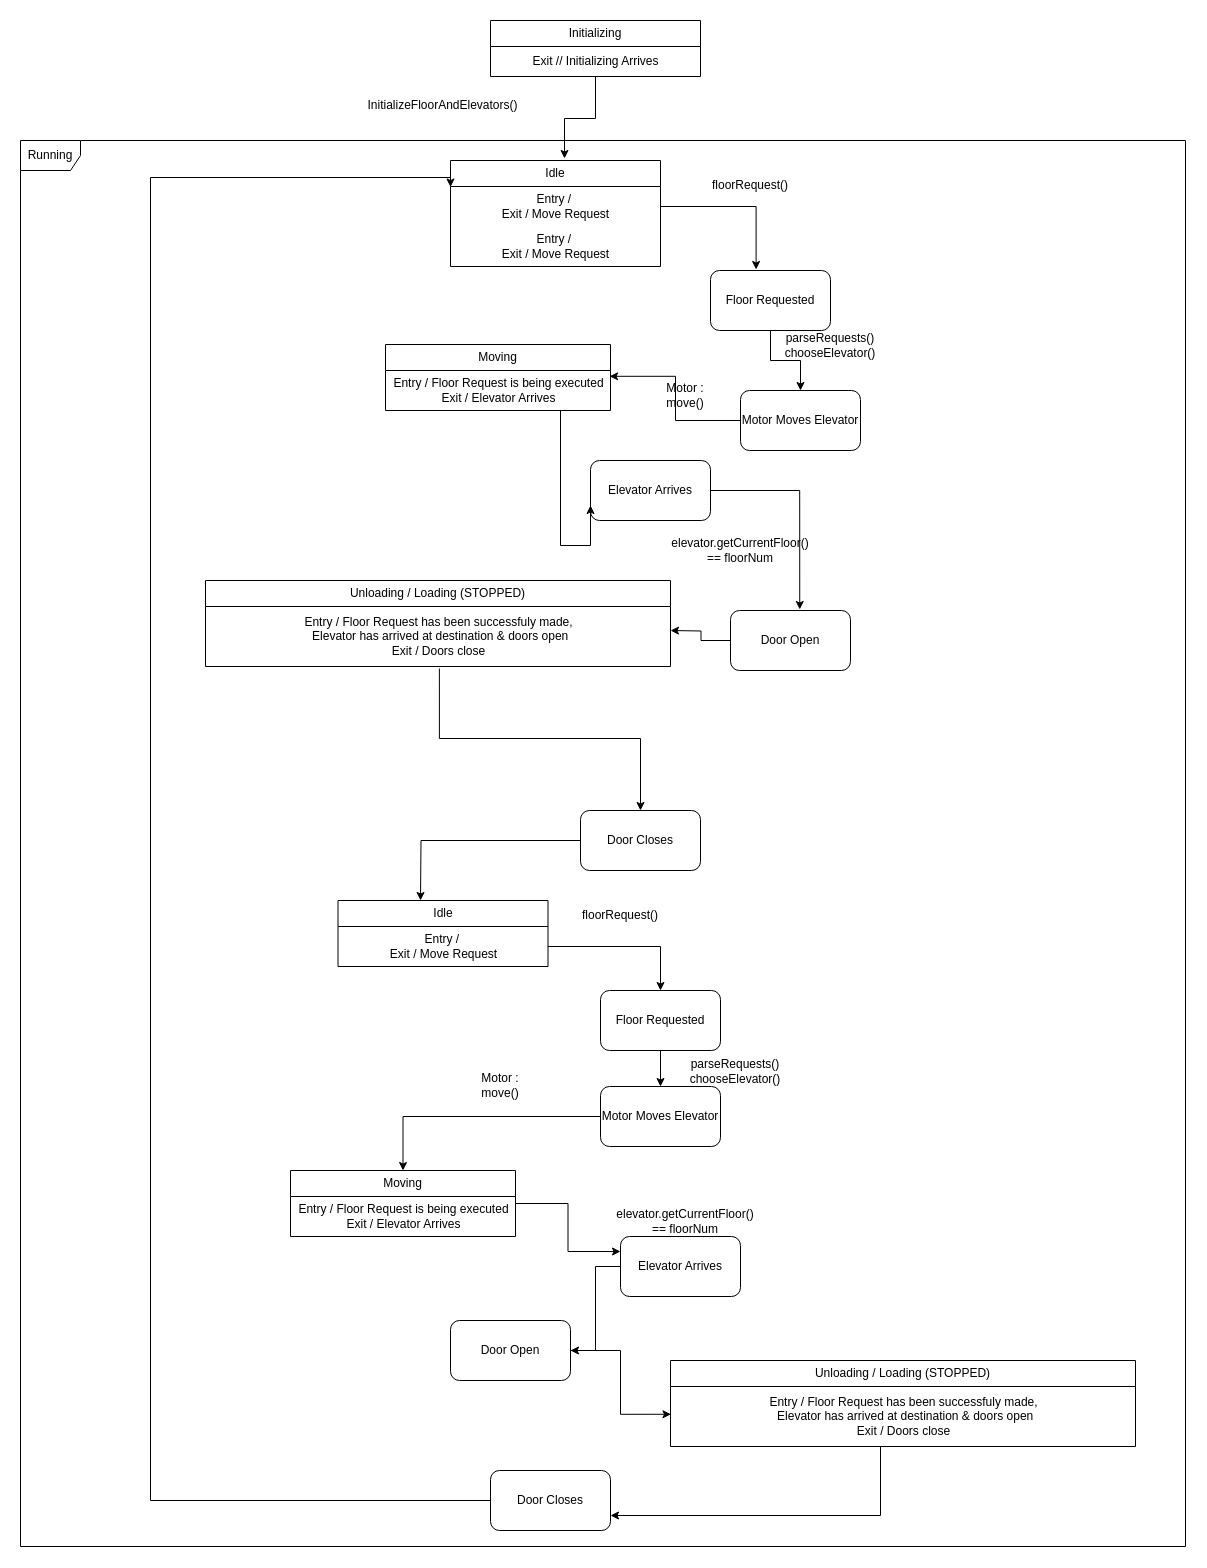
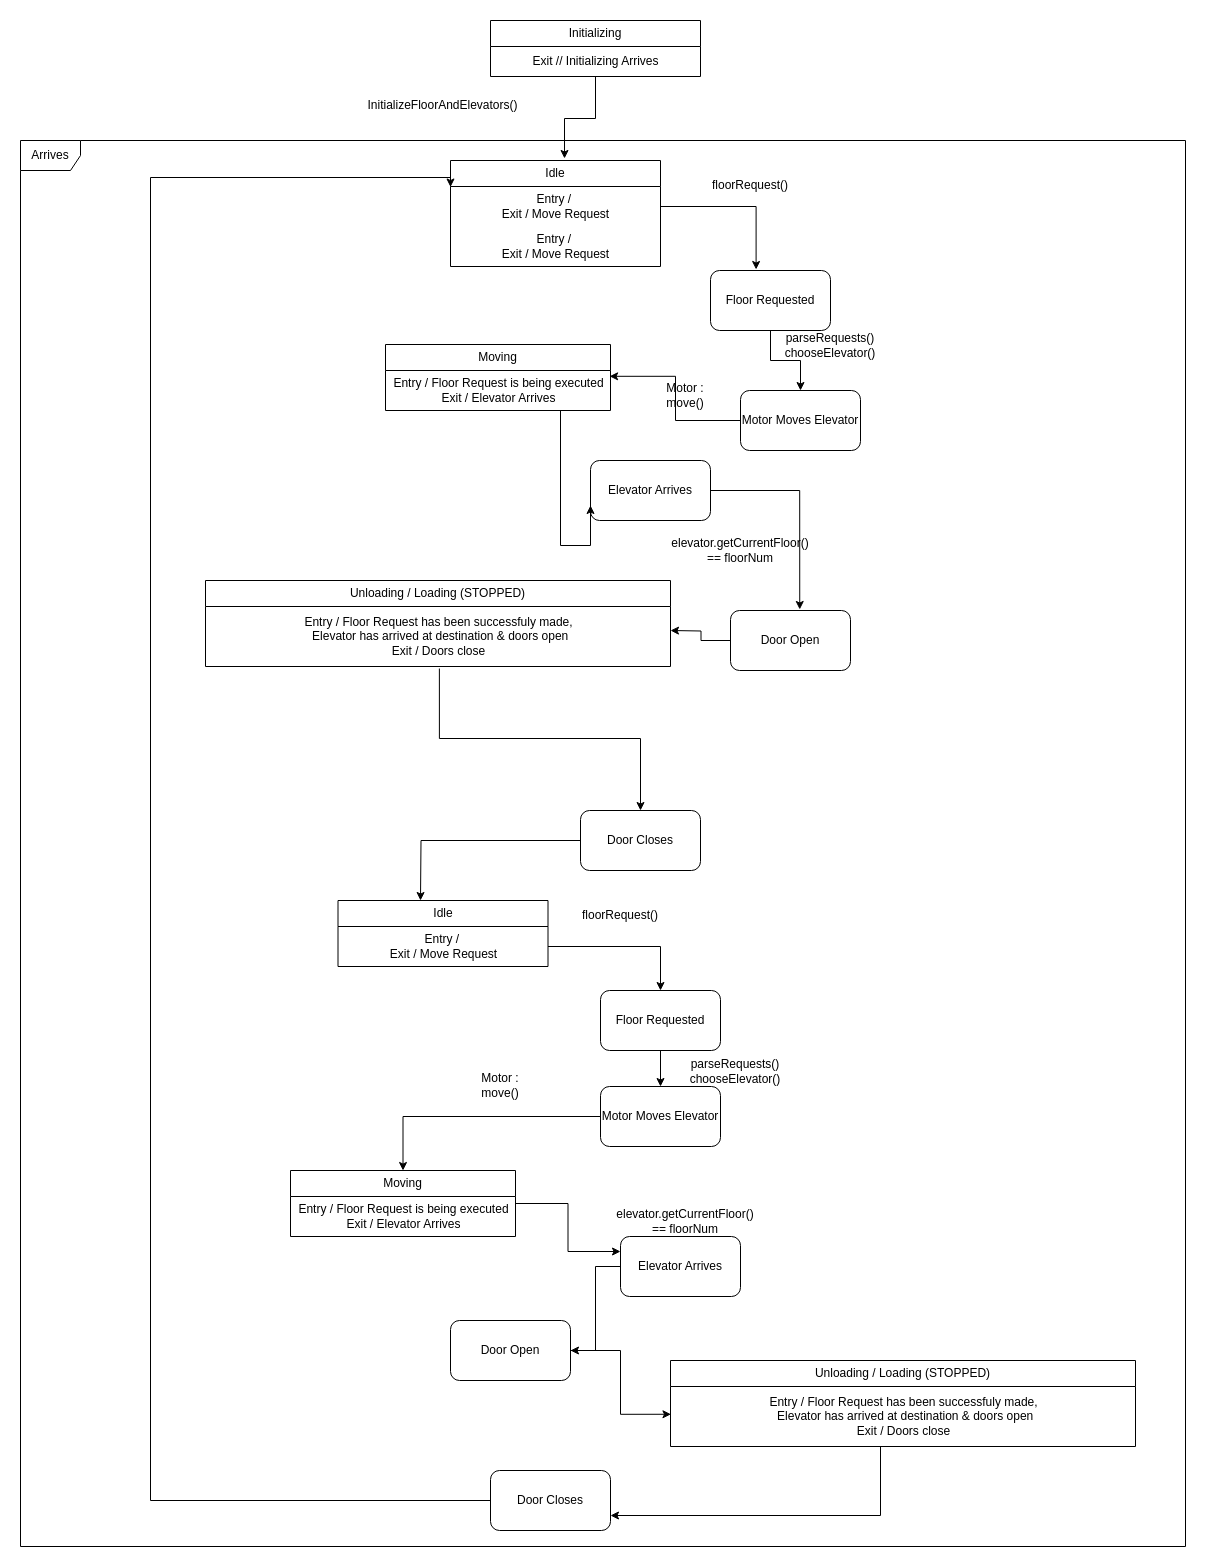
  <mxCell id="0" />
  <mxCell id="1" parent="0" />
  <mxCell id="2" value="Idle" style="swimlane;fontStyle=0;childLayout=stackLayout;horizontal=1;startSize=26;fillColor=none;horizontalStack=0;resizeParent=1;resizeParentMax=0;resizeLast=0;collapsible=1;marginBottom=0;whiteSpace=wrap;html=1;" parent="1" vertex="1"><mxGeometry x="450" y="160" width="210" height="106" as="geometry" /></mxCell>
  <mxCell id="3" value="Entry /&amp;nbsp;&lt;br&gt;Exit / Move Request" style="text;html=1;align=center;verticalAlign=middle;resizable=0;points=[];autosize=1;strokeColor=none;fillColor=none;" parent="2" vertex="1"><mxGeometry y="26" width="210" height="40" as="geometry" /></mxCell>
  <mxCell id="4" value="Entry /&amp;nbsp;&lt;br&gt;Exit / Move Request" style="text;html=1;align=center;verticalAlign=middle;resizable=0;points=[];autosize=1;strokeColor=none;fillColor=none;" parent="2" vertex="1"><mxGeometry y="66" width="210" height="40" as="geometry" /></mxCell>
  <mxCell id="5" style="edgeStyle=orthogonalEdgeStyle;rounded=0;orthogonalLoop=1;jettySize=auto;html=1;entryX=0.5;entryY=0;entryDx=0;entryDy=0;" parent="1" source="6" target="7" edge="1"><mxGeometry relative="1" as="geometry" /></mxCell>
  <mxCell id="6" value="Floor Requested" style="rounded=1;whiteSpace=wrap;html=1;" parent="1" vertex="1"><mxGeometry x="710" y="270" width="120" height="60" as="geometry" /></mxCell>
  <mxCell id="7" value="Motor Moves Elevator" style="rounded=1;whiteSpace=wrap;html=1;" parent="1" vertex="1"><mxGeometry x="740" y="390" width="120" height="60" as="geometry" /></mxCell>
  <mxCell id="8" style="edgeStyle=orthogonalEdgeStyle;rounded=0;orthogonalLoop=1;jettySize=auto;html=1;" parent="1" source="9" edge="1"><mxGeometry relative="1" as="geometry"><mxPoint x="670" y="630" as="targetPoint" /></mxGeometry></mxCell>
  <mxCell id="9" value="Door Open" style="rounded=1;whiteSpace=wrap;html=1;" parent="1" vertex="1"><mxGeometry x="730" y="610" width="120" height="60" as="geometry" /></mxCell>
  <mxCell id="10" style="edgeStyle=orthogonalEdgeStyle;rounded=0;orthogonalLoop=1;jettySize=auto;html=1;" parent="1" source="11" edge="1"><mxGeometry relative="1" as="geometry"><mxPoint x="420" y="900" as="targetPoint" /></mxGeometry></mxCell>
  <mxCell id="11" value="Door Closes" style="rounded=1;whiteSpace=wrap;html=1;" parent="1" vertex="1"><mxGeometry x="580" y="810" width="120" height="60" as="geometry" /></mxCell>
  <mxCell id="12" value="Elevator Arrives" style="rounded=1;whiteSpace=wrap;html=1;" parent="1" vertex="1"><mxGeometry x="590" y="460" width="120" height="60" as="geometry" /></mxCell>
  <mxCell id="13" value="Unloading / Loading (STOPPED)" style="swimlane;fontStyle=0;childLayout=stackLayout;horizontal=1;startSize=26;fillColor=none;horizontalStack=0;resizeParent=1;resizeParentMax=0;resizeLast=0;collapsible=1;marginBottom=0;whiteSpace=wrap;html=1;" parent="1" vertex="1"><mxGeometry x="205" y="580" width="465" height="86" as="geometry" /></mxCell>
  <mxCell id="14" value="Entry / Floor Request has been successfuly made,&lt;br style=&quot;border-color: var(--border-color);&quot;&gt;&amp;nbsp;Elevator has arrived at destination &amp;amp; doors open&lt;br style=&quot;border-color: var(--border-color);&quot;&gt;Exit / Doors close" style="text;html=1;align=center;verticalAlign=middle;resizable=0;points=[];autosize=1;strokeColor=none;fillColor=none;" parent="13" vertex="1"><mxGeometry y="26" width="465" height="60" as="geometry" /></mxCell>
  <mxCell id="15" style="edgeStyle=orthogonalEdgeStyle;rounded=0;orthogonalLoop=1;jettySize=auto;html=1;entryX=0;entryY=0.75;entryDx=0;entryDy=0;" parent="1" source="16" target="12" edge="1"><mxGeometry relative="1" as="geometry"><Array as="points"><mxPoint x="560" y="545" /></Array></mxGeometry></mxCell>
  <mxCell id="16" value="Moving" style="swimlane;fontStyle=0;childLayout=stackLayout;horizontal=1;startSize=26;fillColor=none;horizontalStack=0;resizeParent=1;resizeParentMax=0;resizeLast=0;collapsible=1;marginBottom=0;whiteSpace=wrap;html=1;" parent="1" vertex="1"><mxGeometry x="385" y="344" width="225" height="66" as="geometry" /></mxCell>
  <mxCell id="17" value="Entry / Floor Request is being executed&lt;br&gt;Exit / Elevator Arrives" style="text;html=1;align=center;verticalAlign=middle;resizable=0;points=[];autosize=1;strokeColor=none;fillColor=none;" parent="16" vertex="1"><mxGeometry y="26" width="225" height="40" as="geometry" /></mxCell>
  <mxCell id="18" style="edgeStyle=orthogonalEdgeStyle;rounded=0;orthogonalLoop=1;jettySize=auto;html=1;entryX=0.38;entryY=-0.017;entryDx=0;entryDy=0;entryPerimeter=0;" parent="1" source="3" target="6" edge="1"><mxGeometry relative="1" as="geometry" /></mxCell>
  <mxCell id="19" style="edgeStyle=orthogonalEdgeStyle;rounded=0;orthogonalLoop=1;jettySize=auto;html=1;entryX=0.996;entryY=0.145;entryDx=0;entryDy=0;entryPerimeter=0;" parent="1" source="7" target="17" edge="1"><mxGeometry relative="1" as="geometry" /></mxCell>
  <mxCell id="20" style="edgeStyle=orthogonalEdgeStyle;rounded=0;orthogonalLoop=1;jettySize=auto;html=1;entryX=0.577;entryY=-0.017;entryDx=0;entryDy=0;entryPerimeter=0;" parent="1" source="12" target="9" edge="1"><mxGeometry relative="1" as="geometry" /></mxCell>
  <mxCell id="21" style="edgeStyle=orthogonalEdgeStyle;rounded=0;orthogonalLoop=1;jettySize=auto;html=1;exitX=0.503;exitY=1.034;exitDx=0;exitDy=0;exitPerimeter=0;" parent="1" target="11" edge="1" source="14"><mxGeometry relative="1" as="geometry"><mxPoint x="442.5" y="706" as="sourcePoint" /></mxGeometry></mxCell>
  <mxCell id="22" value="Idle" style="swimlane;fontStyle=0;childLayout=stackLayout;horizontal=1;startSize=26;fillColor=none;horizontalStack=0;resizeParent=1;resizeParentMax=0;resizeLast=0;collapsible=1;marginBottom=0;whiteSpace=wrap;html=1;" parent="1" vertex="1"><mxGeometry x="337.5" y="900" width="210" height="66" as="geometry" /></mxCell>
  <mxCell id="23" value="Entry /&amp;nbsp;&lt;br&gt;Exit / Move Request" style="text;html=1;align=center;verticalAlign=middle;resizable=0;points=[];autosize=1;strokeColor=none;fillColor=none;" parent="22" vertex="1"><mxGeometry y="26" width="210" height="40" as="geometry" /></mxCell>
  <mxCell id="24" style="edgeStyle=orthogonalEdgeStyle;rounded=0;orthogonalLoop=1;jettySize=auto;html=1;entryX=0.5;entryY=0;entryDx=0;entryDy=0;" parent="1" source="25" target="29" edge="1"><mxGeometry relative="1" as="geometry" /></mxCell>
  <mxCell id="25" value="Floor Requested" style="rounded=1;whiteSpace=wrap;html=1;" parent="1" vertex="1"><mxGeometry x="600" y="990" width="120" height="60" as="geometry" /></mxCell>
  <mxCell id="26" value="Moving" style="swimlane;fontStyle=0;childLayout=stackLayout;horizontal=1;startSize=26;fillColor=none;horizontalStack=0;resizeParent=1;resizeParentMax=0;resizeLast=0;collapsible=1;marginBottom=0;whiteSpace=wrap;html=1;" parent="1" vertex="1"><mxGeometry x="290" y="1170" width="225" height="66" as="geometry" /></mxCell>
  <mxCell id="27" value="Entry / Floor Request is being executed&lt;br&gt;Exit / Elevator Arrives" style="text;html=1;align=center;verticalAlign=middle;resizable=0;points=[];autosize=1;strokeColor=none;fillColor=none;" parent="26" vertex="1"><mxGeometry y="26" width="225" height="40" as="geometry" /></mxCell>
  <mxCell id="28" style="edgeStyle=orthogonalEdgeStyle;rounded=0;orthogonalLoop=1;jettySize=auto;html=1;entryX=0.5;entryY=0;entryDx=0;entryDy=0;" parent="1" source="29" target="26" edge="1"><mxGeometry relative="1" as="geometry" /></mxCell>
  <mxCell id="29" value="Motor Moves Elevator" style="rounded=1;whiteSpace=wrap;html=1;" parent="1" vertex="1"><mxGeometry x="600" y="1086" width="120" height="60" as="geometry" /></mxCell>
  <mxCell id="30" style="edgeStyle=orthogonalEdgeStyle;rounded=0;orthogonalLoop=1;jettySize=auto;html=1;entryX=1;entryY=0.5;entryDx=0;entryDy=0;" parent="1" source="31" target="32" edge="1"><mxGeometry relative="1" as="geometry" /></mxCell>
  <mxCell id="31" value="Elevator Arrives" style="rounded=1;whiteSpace=wrap;html=1;" parent="1" vertex="1"><mxGeometry x="620" y="1236" width="120" height="60" as="geometry" /></mxCell>
  <mxCell id="32" value="Door Open" style="rounded=1;whiteSpace=wrap;html=1;" parent="1" vertex="1"><mxGeometry x="450" y="1320" width="120" height="60" as="geometry" /></mxCell>
  <mxCell id="33" value="Unloading / Loading (STOPPED)" style="swimlane;fontStyle=0;childLayout=stackLayout;horizontal=1;startSize=26;fillColor=none;horizontalStack=0;resizeParent=1;resizeParentMax=0;resizeLast=0;collapsible=1;marginBottom=0;whiteSpace=wrap;html=1;" parent="1" vertex="1"><mxGeometry x="670" y="1360" width="465" height="86" as="geometry" /></mxCell>
  <mxCell id="34" value="Entry / Floor Request has been successfuly made,&lt;br style=&quot;border-color: var(--border-color);&quot;&gt;&amp;nbsp;Elevator has arrived at destination &amp;amp; doors open&lt;br style=&quot;border-color: var(--border-color);&quot;&gt;Exit / Doors close" style="text;html=1;align=center;verticalAlign=middle;resizable=0;points=[];autosize=1;strokeColor=none;fillColor=none;" parent="33" vertex="1"><mxGeometry y="26" width="465" height="60" as="geometry" /></mxCell>
  <mxCell id="35" style="edgeStyle=orthogonalEdgeStyle;rounded=0;orthogonalLoop=1;jettySize=auto;html=1;entryX=0;entryY=0.25;entryDx=0;entryDy=0;" parent="1" source="36" target="2" edge="1"><mxGeometry relative="1" as="geometry"><Array as="points"><mxPoint x="150" y="1500" /><mxPoint x="150" y="177" /><mxPoint x="450" y="177" /></Array></mxGeometry></mxCell>
  <mxCell id="36" value="Door Closes" style="rounded=1;whiteSpace=wrap;html=1;" parent="1" vertex="1"><mxGeometry x="490" y="1470" width="120" height="60" as="geometry" /></mxCell>
  <mxCell id="37" style="edgeStyle=orthogonalEdgeStyle;rounded=0;orthogonalLoop=1;jettySize=auto;html=1;entryX=0.5;entryY=0;entryDx=0;entryDy=0;" parent="1" source="23" target="25" edge="1"><mxGeometry relative="1" as="geometry" /></mxCell>
  <mxCell id="38" style="edgeStyle=orthogonalEdgeStyle;rounded=0;orthogonalLoop=1;jettySize=auto;html=1;entryX=0;entryY=0.25;entryDx=0;entryDy=0;" parent="1" source="26" target="31" edge="1"><mxGeometry relative="1" as="geometry" /></mxCell>
  <mxCell id="39" style="edgeStyle=orthogonalEdgeStyle;rounded=0;orthogonalLoop=1;jettySize=auto;html=1;entryX=0.001;entryY=0.463;entryDx=0;entryDy=0;entryPerimeter=0;" parent="1" source="32" target="34" edge="1"><mxGeometry relative="1" as="geometry" /></mxCell>
  <mxCell id="40" style="edgeStyle=orthogonalEdgeStyle;rounded=0;orthogonalLoop=1;jettySize=auto;html=1;entryX=1;entryY=0.75;entryDx=0;entryDy=0;" parent="1" source="34" target="36" edge="1"><mxGeometry relative="1" as="geometry"><Array as="points"><mxPoint x="880" y="1515" /></Array></mxGeometry></mxCell>
  <mxCell id="41" value="floorRequest()" style="text;html=1;strokeColor=none;fillColor=none;align=center;verticalAlign=middle;whiteSpace=wrap;rounded=0;" parent="1" vertex="1"><mxGeometry x="720" y="170" width="60" height="30" as="geometry" /></mxCell>
  <mxCell id="42" value="parseRequests() chooseElevator()" style="text;html=1;strokeColor=none;fillColor=none;align=center;verticalAlign=middle;whiteSpace=wrap;rounded=0;" parent="1" vertex="1"><mxGeometry x="800" y="330" width="60" height="30" as="geometry" /></mxCell>
  <mxCell id="43" value="Motor : move()" style="text;html=1;strokeColor=none;fillColor=none;align=center;verticalAlign=middle;whiteSpace=wrap;rounded=0;" parent="1" vertex="1"><mxGeometry x="655" y="380" width="60" height="30" as="geometry" /></mxCell>
  <mxCell id="44" value="elevator.getCurrentFloor() == floorNum" style="text;html=1;strokeColor=none;fillColor=none;align=center;verticalAlign=middle;whiteSpace=wrap;rounded=0;" parent="1" vertex="1"><mxGeometry x="710" y="535" width="60" height="30" as="geometry" /></mxCell>
  <mxCell id="45" value="floorRequest()" style="text;html=1;strokeColor=none;fillColor=none;align=center;verticalAlign=middle;whiteSpace=wrap;rounded=0;" parent="1" vertex="1"><mxGeometry x="590" y="900" width="60" height="30" as="geometry" /></mxCell>
  <mxCell id="46" value="parseRequests()&lt;div&gt;chooseElevator()&lt;br&gt;&lt;/div&gt;" style="text;html=1;strokeColor=none;fillColor=none;align=center;verticalAlign=middle;whiteSpace=wrap;rounded=0;" parent="1" vertex="1"><mxGeometry x="705" y="1056" width="60" height="30" as="geometry" /></mxCell>
  <mxCell id="47" value="Motor : move()" style="text;html=1;strokeColor=none;fillColor=none;align=center;verticalAlign=middle;whiteSpace=wrap;rounded=0;" parent="1" vertex="1"><mxGeometry x="470" y="1070" width="60" height="30" as="geometry" /></mxCell>
  <mxCell id="48" value="elevator.getCurrentFloor() == floorNum" style="text;html=1;strokeColor=none;fillColor=none;align=center;verticalAlign=middle;whiteSpace=wrap;rounded=0;" parent="1" vertex="1"><mxGeometry x="655" y="1206" width="60" height="30" as="geometry" /></mxCell>
  <mxCell id="49" value="Initializing" style="swimlane;fontStyle=0;childLayout=stackLayout;horizontal=1;startSize=26;fillColor=none;horizontalStack=0;resizeParent=1;resizeParentMax=0;resizeLast=0;collapsible=1;marginBottom=0;whiteSpace=wrap;html=1;" parent="1" vertex="1"><mxGeometry x="490" y="20" width="210" height="56" as="geometry" /></mxCell>
  <mxCell id="50" value="Exit // Initializing Arrives" style="text;html=1;align=center;verticalAlign=middle;resizable=0;points=[];autosize=1;strokeColor=none;fillColor=none;" parent="49" vertex="1"><mxGeometry y="26" width="210" height="30" as="geometry" /></mxCell>
  <mxCell id="51" style="edgeStyle=orthogonalEdgeStyle;rounded=0;orthogonalLoop=1;jettySize=auto;html=1;entryX=0.543;entryY=-0.019;entryDx=0;entryDy=0;entryPerimeter=0;" parent="1" source="50" target="2" edge="1"><mxGeometry relative="1" as="geometry" /></mxCell>
  <mxCell id="52" value="&lt;div style=&quot;color: rgb(204, 204, 204); background-color: rgb(31, 31, 31); font-family: Consolas, &amp;quot;Courier New&amp;quot;, monospace; font-size: 14px; line-height: 19px;&quot;&gt;&lt;br&gt;&lt;/div&gt;" style="text;html=1;align=center;verticalAlign=middle;whiteSpace=wrap;rounded=0;" parent="1" vertex="1"><mxGeometry x="680" y="90" width="60" height="30" as="geometry" /></mxCell>
  <mxCell id="53" value="InitializeFloorAndElevators()" style="text;html=1;strokeColor=none;fillColor=none;align=center;verticalAlign=middle;whiteSpace=wrap;rounded=0;" parent="1" vertex="1"><mxGeometry x="390" y="85" width="105" height="40" as="geometry" /></mxCell>
- <mxCell id="54" value="Running" style="shape=umlFrame;whiteSpace=wrap;html=1;pointerEvents=0;" vertex="1" parent="1"><mxGeometry x="20" y="140" width="1165" height="1406" as="geometry" /></mxCell>
+ <mxCell id="54" value="Arrives" style="shape=umlFrame;whiteSpace=wrap;html=1;pointerEvents=0;" vertex="1" parent="1"><mxGeometry x="20" y="140" width="1165" height="1406" as="geometry" /></mxCell>
